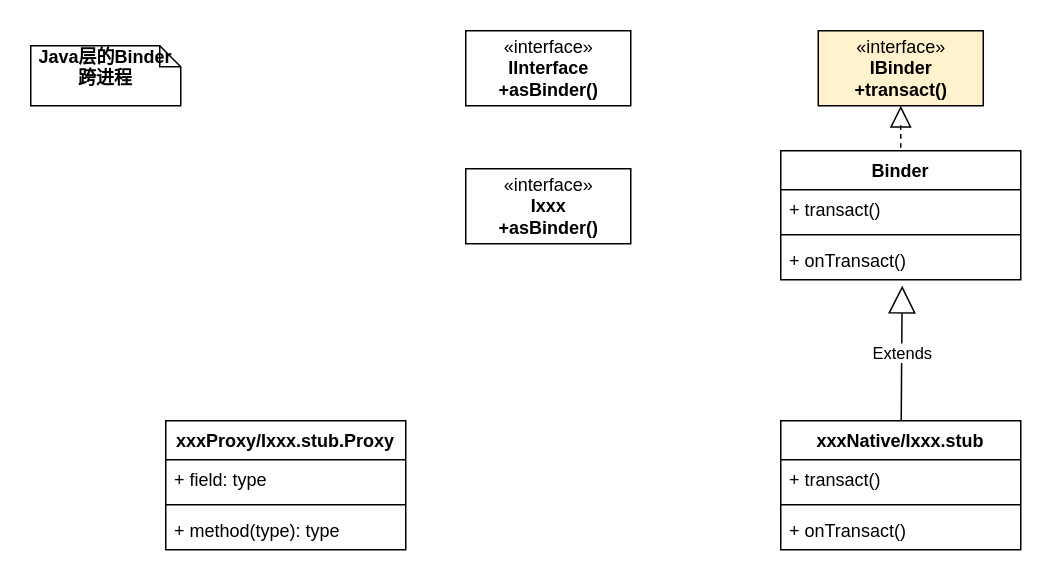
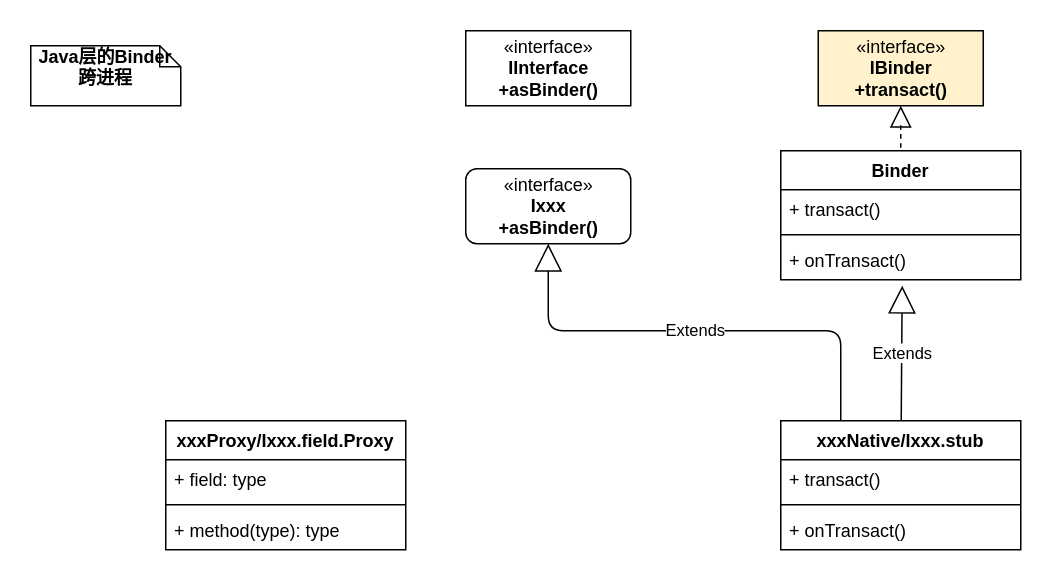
  <mxCell id="0" />
  <mxCell id="1" parent="0" />
  <mxCell id="2" value="«interface»&lt;br&gt;&lt;b&gt;IInterface&lt;br&gt;+asBinder()&lt;br&gt;&lt;/b&gt;" style="html=1;" vertex="1" parent="1"><mxGeometry x="310" y="20" width="110" height="50" as="geometry" /></mxCell>
  <mxCell id="3" value="«interface»&lt;br&gt;&lt;b&gt;IBinder&lt;br&gt;+transact()&lt;br&gt;&lt;/b&gt;" style="html=1;fillColor=#fff2cc;" vertex="1" parent="1"><mxGeometry x="545" y="20" width="110" height="50" as="geometry" /></mxCell>
  <mxCell id="4" value="" style="endArrow=block;dashed=1;endFill=0;endSize=12;html=1;entryX=0.5;entryY=1;entryDx=0;entryDy=0;" edge="1" parent="1" target="3"><mxGeometry width="160" relative="1" as="geometry"><mxPoint x="600" y="110" as="sourcePoint" /><mxPoint x="470" y="180" as="targetPoint" /><Array as="points"><mxPoint x="600" y="80" /></Array></mxGeometry></mxCell>
  <mxCell id="5" value="xxxNative/Ixxx.stub" style="swimlane;fontStyle=1;align=center;verticalAlign=top;childLayout=stackLayout;horizontal=1;startSize=26;horizontalStack=0;resizeParent=1;resizeParentMax=0;resizeLast=0;collapsible=1;marginBottom=0;" vertex="1" parent="1"><mxGeometry x="520" y="280" width="160" height="86" as="geometry" /></mxCell>
  <mxCell id="6" value="+ transact()" style="text;strokeColor=none;fillColor=none;align=left;verticalAlign=top;spacingLeft=4;spacingRight=4;overflow=hidden;rotatable=0;points=[[0,0.5],[1,0.5]];portConstraint=eastwest;" vertex="1" parent="5"><mxGeometry y="26" width="160" height="26" as="geometry" /></mxCell>
  <mxCell id="7" value="" style="line;strokeWidth=1;fillColor=none;align=left;verticalAlign=middle;spacingTop=-1;spacingLeft=3;spacingRight=3;rotatable=0;labelPosition=right;points=[];portConstraint=eastwest;" vertex="1" parent="5"><mxGeometry y="52" width="160" height="8" as="geometry" /></mxCell>
  <mxCell id="8" value="+ onTransact()" style="text;strokeColor=none;fillColor=none;align=left;verticalAlign=top;spacingLeft=4;spacingRight=4;overflow=hidden;rotatable=0;points=[[0,0.5],[1,0.5]];portConstraint=eastwest;" vertex="1" parent="5"><mxGeometry y="60" width="160" height="26" as="geometry" /></mxCell>
  <mxCell id="9" value="Extends" style="endArrow=block;endSize=16;endFill=0;html=1;entryX=0.506;entryY=1.154;entryDx=0;entryDy=0;entryPerimeter=0;" edge="1" parent="1" source="5" target="19"><mxGeometry width="160" relative="1" as="geometry"><mxPoint x="310" y="370" as="sourcePoint" /><mxPoint x="600" y="172" as="targetPoint" /></mxGeometry></mxCell>
- <mxCell id="10" value="«interface»&lt;br&gt;&lt;b&gt;Ixxx&lt;br&gt;+asBinder()&lt;br&gt;&lt;/b&gt;" style="html=1;" vertex="1" parent="1"><mxGeometry x="310" y="112" width="110" height="50" as="geometry" /></mxCell>
- <mxCell id="11" value="xxxProxy/Ixxx.stub.Proxy" style="swimlane;fontStyle=1;align=center;verticalAlign=top;childLayout=stackLayout;horizontal=1;startSize=26;horizontalStack=0;resizeParent=1;resizeParentMax=0;resizeLast=0;collapsible=1;marginBottom=0;" vertex="1" parent="1"><mxGeometry x="110" y="280" width="160" height="86" as="geometry" /></mxCell>
+ <mxCell id="10" value="«interface»&lt;br&gt;&lt;b&gt;Ixxx&lt;br&gt;+asBinder()&lt;br&gt;&lt;/b&gt;" style="html=1;rounded=1;" vertex="1" parent="1"><mxGeometry x="310" y="112" width="110" height="50" as="geometry" /></mxCell>
+ <mxCell id="11" value="xxxProxy/Ixxx.field.Proxy" style="swimlane;fontStyle=1;align=center;verticalAlign=top;childLayout=stackLayout;horizontal=1;startSize=26;horizontalStack=0;resizeParent=1;resizeParentMax=0;resizeLast=0;collapsible=1;marginBottom=0;" vertex="1" parent="1"><mxGeometry x="110" y="280" width="160" height="86" as="geometry" /></mxCell>
  <mxCell id="12" value="+ field: type" style="text;strokeColor=none;fillColor=none;align=left;verticalAlign=top;spacingLeft=4;spacingRight=4;overflow=hidden;rotatable=0;points=[[0,0.5],[1,0.5]];portConstraint=eastwest;" vertex="1" parent="11"><mxGeometry y="26" width="160" height="26" as="geometry" /></mxCell>
  <mxCell id="13" value="" style="line;strokeWidth=1;fillColor=none;align=left;verticalAlign=middle;spacingTop=-1;spacingLeft=3;spacingRight=3;rotatable=0;labelPosition=right;points=[];portConstraint=eastwest;" vertex="1" parent="11"><mxGeometry y="52" width="160" height="8" as="geometry" /></mxCell>
  <mxCell id="14" value="+ method(type): type" style="text;strokeColor=none;fillColor=none;align=left;verticalAlign=top;spacingLeft=4;spacingRight=4;overflow=hidden;rotatable=0;points=[[0,0.5],[1,0.5]];portConstraint=eastwest;" vertex="1" parent="11"><mxGeometry y="60" width="160" height="26" as="geometry" /></mxCell>
+ <mxCell id="15" value="Extends" style="endArrow=block;endSize=16;endFill=0;html=1;exitX=0.25;exitY=0;exitDx=0;exitDy=0;entryX=0.5;entryY=1;entryDx=0;entryDy=0;" edge="1" parent="1" source="5" target="10"><mxGeometry width="160" relative="1" as="geometry"><mxPoint x="110" y="350" as="sourcePoint" /><mxPoint x="370" y="170" as="targetPoint" /><Array as="points"><mxPoint x="560" y="220" /><mxPoint x="410" y="220" /><mxPoint x="365" y="220" /></Array></mxGeometry></mxCell>
  <mxCell id="16" value="Binder" style="swimlane;fontStyle=1;align=center;verticalAlign=top;childLayout=stackLayout;horizontal=1;startSize=26;horizontalStack=0;resizeParent=1;resizeParentMax=0;resizeLast=0;collapsible=1;marginBottom=0;" vertex="1" parent="1"><mxGeometry x="520" y="100" width="160" height="86" as="geometry" /></mxCell>
  <mxCell id="17" value="+ transact()" style="text;strokeColor=none;fillColor=none;align=left;verticalAlign=top;spacingLeft=4;spacingRight=4;overflow=hidden;rotatable=0;points=[[0,0.5],[1,0.5]];portConstraint=eastwest;" vertex="1" parent="16"><mxGeometry y="26" width="160" height="26" as="geometry" /></mxCell>
  <mxCell id="18" value="" style="line;strokeWidth=1;fillColor=none;align=left;verticalAlign=middle;spacingTop=-1;spacingLeft=3;spacingRight=3;rotatable=0;labelPosition=right;points=[];portConstraint=eastwest;" vertex="1" parent="16"><mxGeometry y="52" width="160" height="8" as="geometry" /></mxCell>
  <mxCell id="19" value="+ onTransact()" style="text;strokeColor=none;fillColor=none;align=left;verticalAlign=top;spacingLeft=4;spacingRight=4;overflow=hidden;rotatable=0;points=[[0,0.5],[1,0.5]];portConstraint=eastwest;" vertex="1" parent="16"><mxGeometry y="60" width="160" height="26" as="geometry" /></mxCell>
  <mxCell id="20" value="&lt;div&gt;&lt;span&gt;&lt;b&gt;Java层的Binder跨进程&lt;/b&gt;&lt;/span&gt;&lt;/div&gt;" style="shape=note;whiteSpace=wrap;html=1;size=14;verticalAlign=top;align=center;spacingTop=-6;" vertex="1" parent="1"><mxGeometry x="20" y="30" width="100" height="40" as="geometry" /></mxCell>
